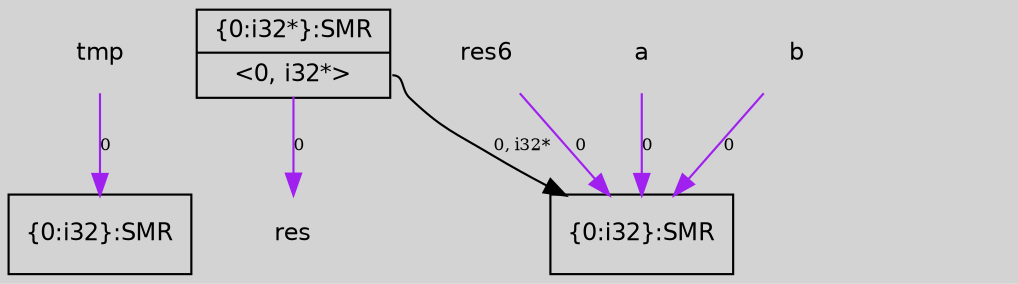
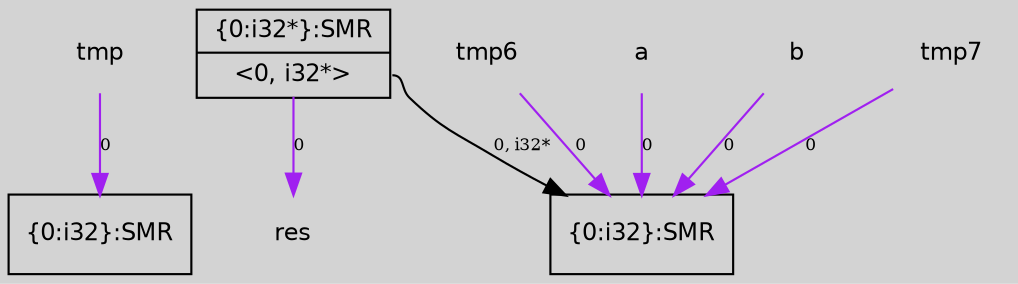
  digraph {
    bgcolor=lightgray
    fontname=Helvetica
    node [fontname=Helvetica fontsize=11 shape=plaintext]
    edge [arrowtail=tee fontsize=8 color=purple]
    n1 [label="{\{0:i32\}:SMR}" shape=record]
    n2 [label="{\{0:i32*\}:SMR|{<s0>\<0, i32*\>}}" shape=record]
    n3 [label="{\{0:i32\}:SMR}" shape=record]
    n4 [label=res]
    n5 [label=tmp]
-   n6 [label=res6]
+   n6 [label=tmp6]
    n7 [label=a]
    n8 [label=b]
+   n9 [label=tmp7]
    n2 -> n3 [label="0, i32*" tailport=s0 color=""]
    n2 -> n4 [label=0]
    n5 -> n1 [label=0]
    n6 -> n3 [label=0]
    n7 -> n3 [label=0]
    n8 -> n3 [label=0]
+   n9 -> n3 [label=0]
  }
